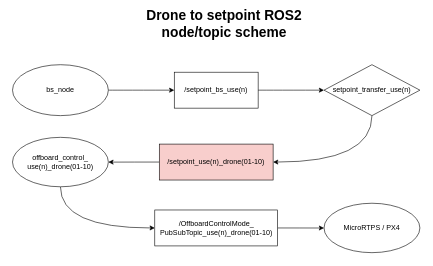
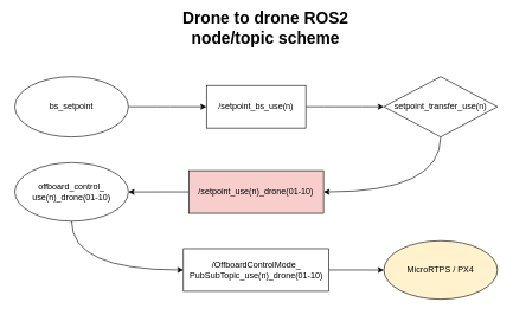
  <mxCell id="0" />
  <mxCell id="1" parent="0" />
  <mxCell id="2" value="" style="edgeStyle=orthogonalEdgeStyle;curved=1;orthogonalLoop=1;jettySize=auto;html=1;strokeColor=#000000;" edge="1" parent="1" source="3" target="5"><mxGeometry relative="1" as="geometry" /></mxCell>
- <mxCell id="3" value="&lt;div&gt;bs_node&lt;/div&gt;" style="ellipse;whiteSpace=wrap;html=1;" vertex="1" parent="1"><mxGeometry x="20" y="107.5" width="160" height="85" as="geometry" /></mxCell>
+ <mxCell id="3" value="&lt;div&gt;bs_setpoint&lt;/div&gt;" style="ellipse;whiteSpace=wrap;html=1;" vertex="1" parent="1"><mxGeometry x="20" y="107.5" width="160" height="85" as="geometry" /></mxCell>
  <mxCell id="4" style="edgeStyle=orthogonalEdgeStyle;curved=1;orthogonalLoop=1;jettySize=auto;html=1;exitX=1;exitY=0.5;exitDx=0;exitDy=0;strokeColor=#000000;" edge="1" parent="1" source="5" target="7"><mxGeometry relative="1" as="geometry" /></mxCell>
  <mxCell id="5" value="&lt;div&gt;/setpoint_bs_use(n)&lt;/div&gt;" style="rounded=0;whiteSpace=wrap;html=1;" vertex="1" parent="1"><mxGeometry x="290" y="120" width="140" height="60" as="geometry" /></mxCell>
  <mxCell id="6" style="edgeStyle=orthogonalEdgeStyle;curved=1;orthogonalLoop=1;jettySize=auto;html=1;exitX=0.5;exitY=1;exitDx=0;exitDy=0;entryX=1;entryY=0.5;entryDx=0;entryDy=0;strokeColor=#000000;" edge="1" parent="1" source="7" target="9"><mxGeometry relative="1" as="geometry" /></mxCell>
  <mxCell id="7" value="&lt;div&gt;setpoint_transfer_use(n)&lt;/div&gt;" style="rhombus;whiteSpace=wrap;html=1;" vertex="1" parent="1"><mxGeometry x="540" y="107.5" width="160" height="85" as="geometry" /></mxCell>
  <mxCell id="8" value="" style="edgeStyle=orthogonalEdgeStyle;curved=1;orthogonalLoop=1;jettySize=auto;html=1;strokeColor=#000000;" edge="1" parent="1" source="9" target="11"><mxGeometry relative="1" as="geometry" /></mxCell>
  <mxCell id="9" value="&lt;div&gt;/setpoint_use(n)_drone(01-10)&lt;/div&gt;" style="rounded=0;whiteSpace=wrap;html=1;fillColor=#f8cecc;" vertex="1" parent="1"><mxGeometry x="265" y="240" width="190" height="60" as="geometry" /></mxCell>
  <mxCell id="10" style="edgeStyle=orthogonalEdgeStyle;curved=1;orthogonalLoop=1;jettySize=auto;html=1;exitX=0.5;exitY=1;exitDx=0;exitDy=0;entryX=0;entryY=0.5;entryDx=0;entryDy=0;strokeColor=#000000;" edge="1" parent="1" source="11" target="13"><mxGeometry relative="1" as="geometry" /></mxCell>
  <mxCell id="11" value="&lt;div&gt;offboard_control_&lt;/div&gt;use(n)_drone(01-10)" style="ellipse;whiteSpace=wrap;html=1;" vertex="1" parent="1"><mxGeometry x="20" y="228.75" width="160" height="82.5" as="geometry" /></mxCell>
  <mxCell id="12" value="" style="edgeStyle=orthogonalEdgeStyle;curved=1;orthogonalLoop=1;jettySize=auto;html=1;strokeColor=#000000;" edge="1" parent="1" source="13" target="14"><mxGeometry relative="1" as="geometry" /></mxCell>
  <mxCell id="13" value="&lt;div&gt;/OffboardControlMode_&lt;/div&gt;&lt;div&gt;PubSubTopic_use(n)_drone(01-10)&lt;/div&gt;" style="rounded=0;whiteSpace=wrap;html=1;" vertex="1" parent="1"><mxGeometry x="257.5" y="350" width="205" height="60" as="geometry" /></mxCell>
- <mxCell id="14" value="MicroRTPS / PX4" style="ellipse;whiteSpace=wrap;html=1;" vertex="1" parent="1"><mxGeometry x="540" y="338.75" width="160" height="82.5" as="geometry" /></mxCell>
- <mxCell id="15" value="&lt;font style=&quot;font-size: 23px&quot;&gt;&lt;b&gt;Drone to setpoint ROS2 node/topic scheme&lt;/b&gt;&lt;/font&gt;" style="text;html=1;strokeColor=none;fillColor=none;align=center;verticalAlign=middle;whiteSpace=wrap;rounded=0;" vertex="1" parent="1"><mxGeometry x="202" y="20" width="342.5" height="40" as="geometry" /></mxCell>
+ <mxCell id="14" value="MicroRTPS / PX4" style="ellipse;whiteSpace=wrap;html=1;fillColor=#fff2cc;" vertex="1" parent="1"><mxGeometry x="540" y="338.75" width="160" height="82.5" as="geometry" /></mxCell>
+ <mxCell id="15" value="&lt;font style=&quot;font-size: 23px&quot;&gt;&lt;b&gt;Drone to drone ROS2 node/topic scheme&lt;/b&gt;&lt;/font&gt;" style="text;html=1;strokeColor=none;fillColor=none;align=center;verticalAlign=middle;whiteSpace=wrap;rounded=0;" vertex="1" parent="1"><mxGeometry x="202" y="20" width="342.5" height="40" as="geometry" /></mxCell>
